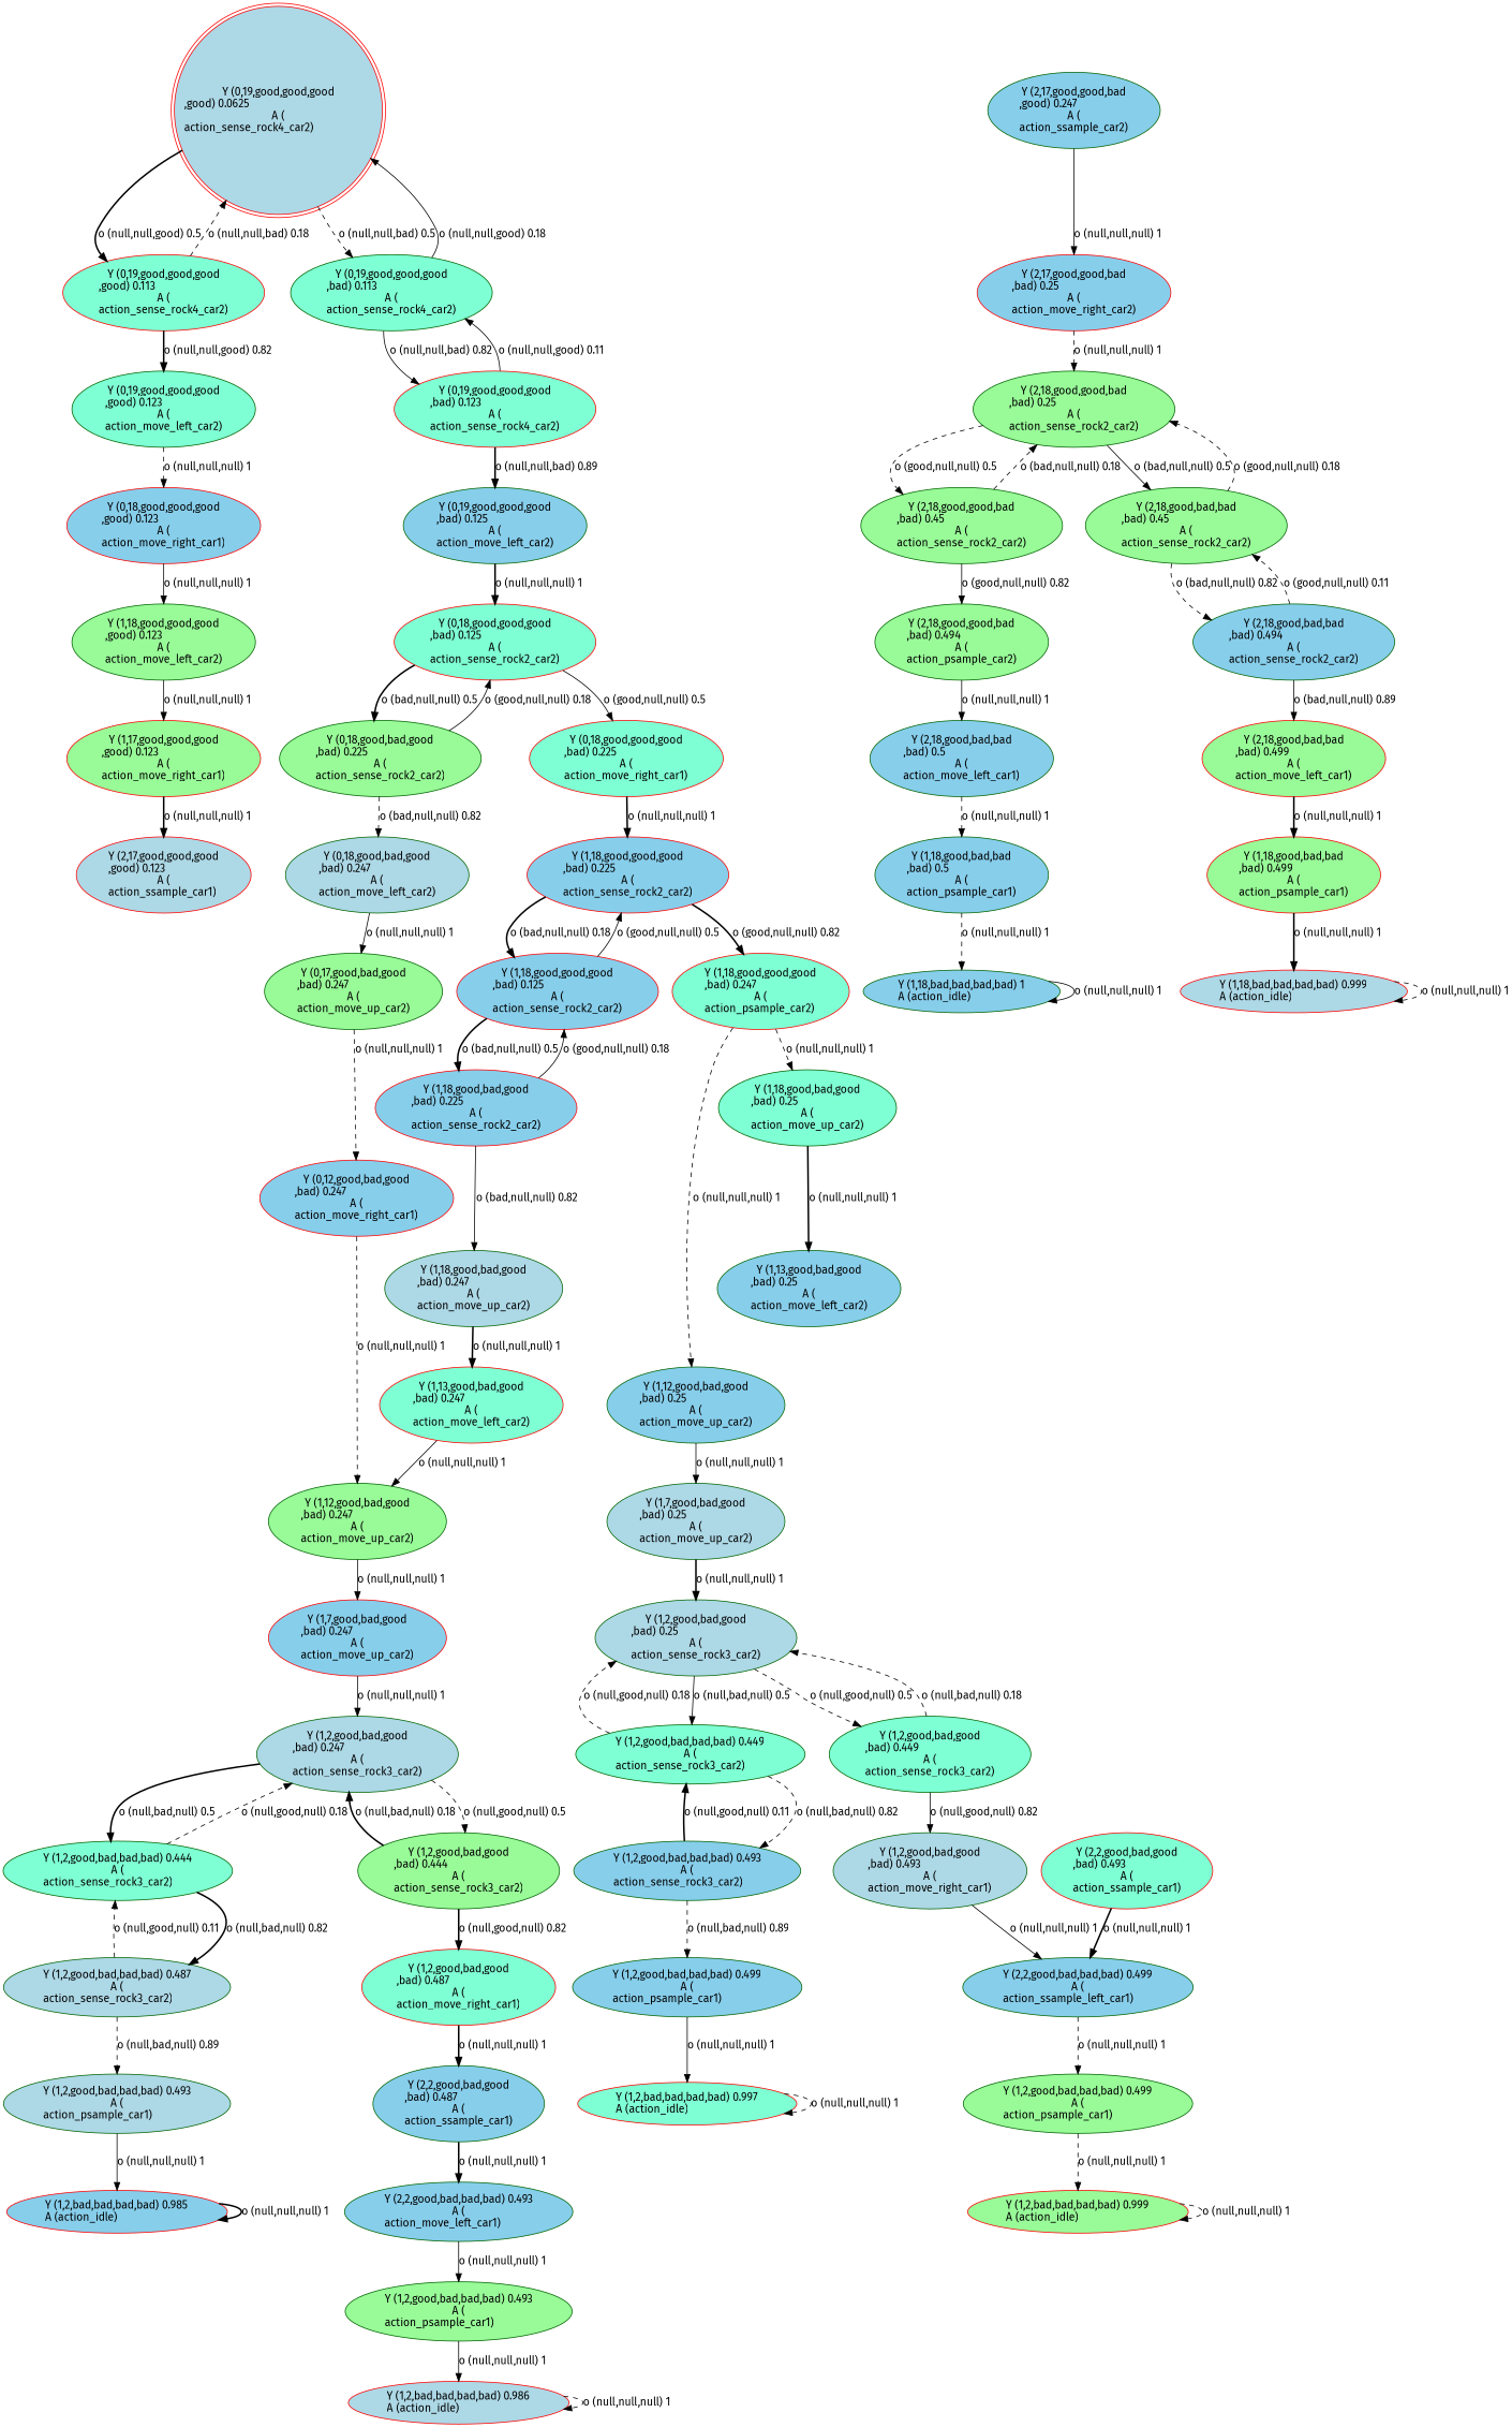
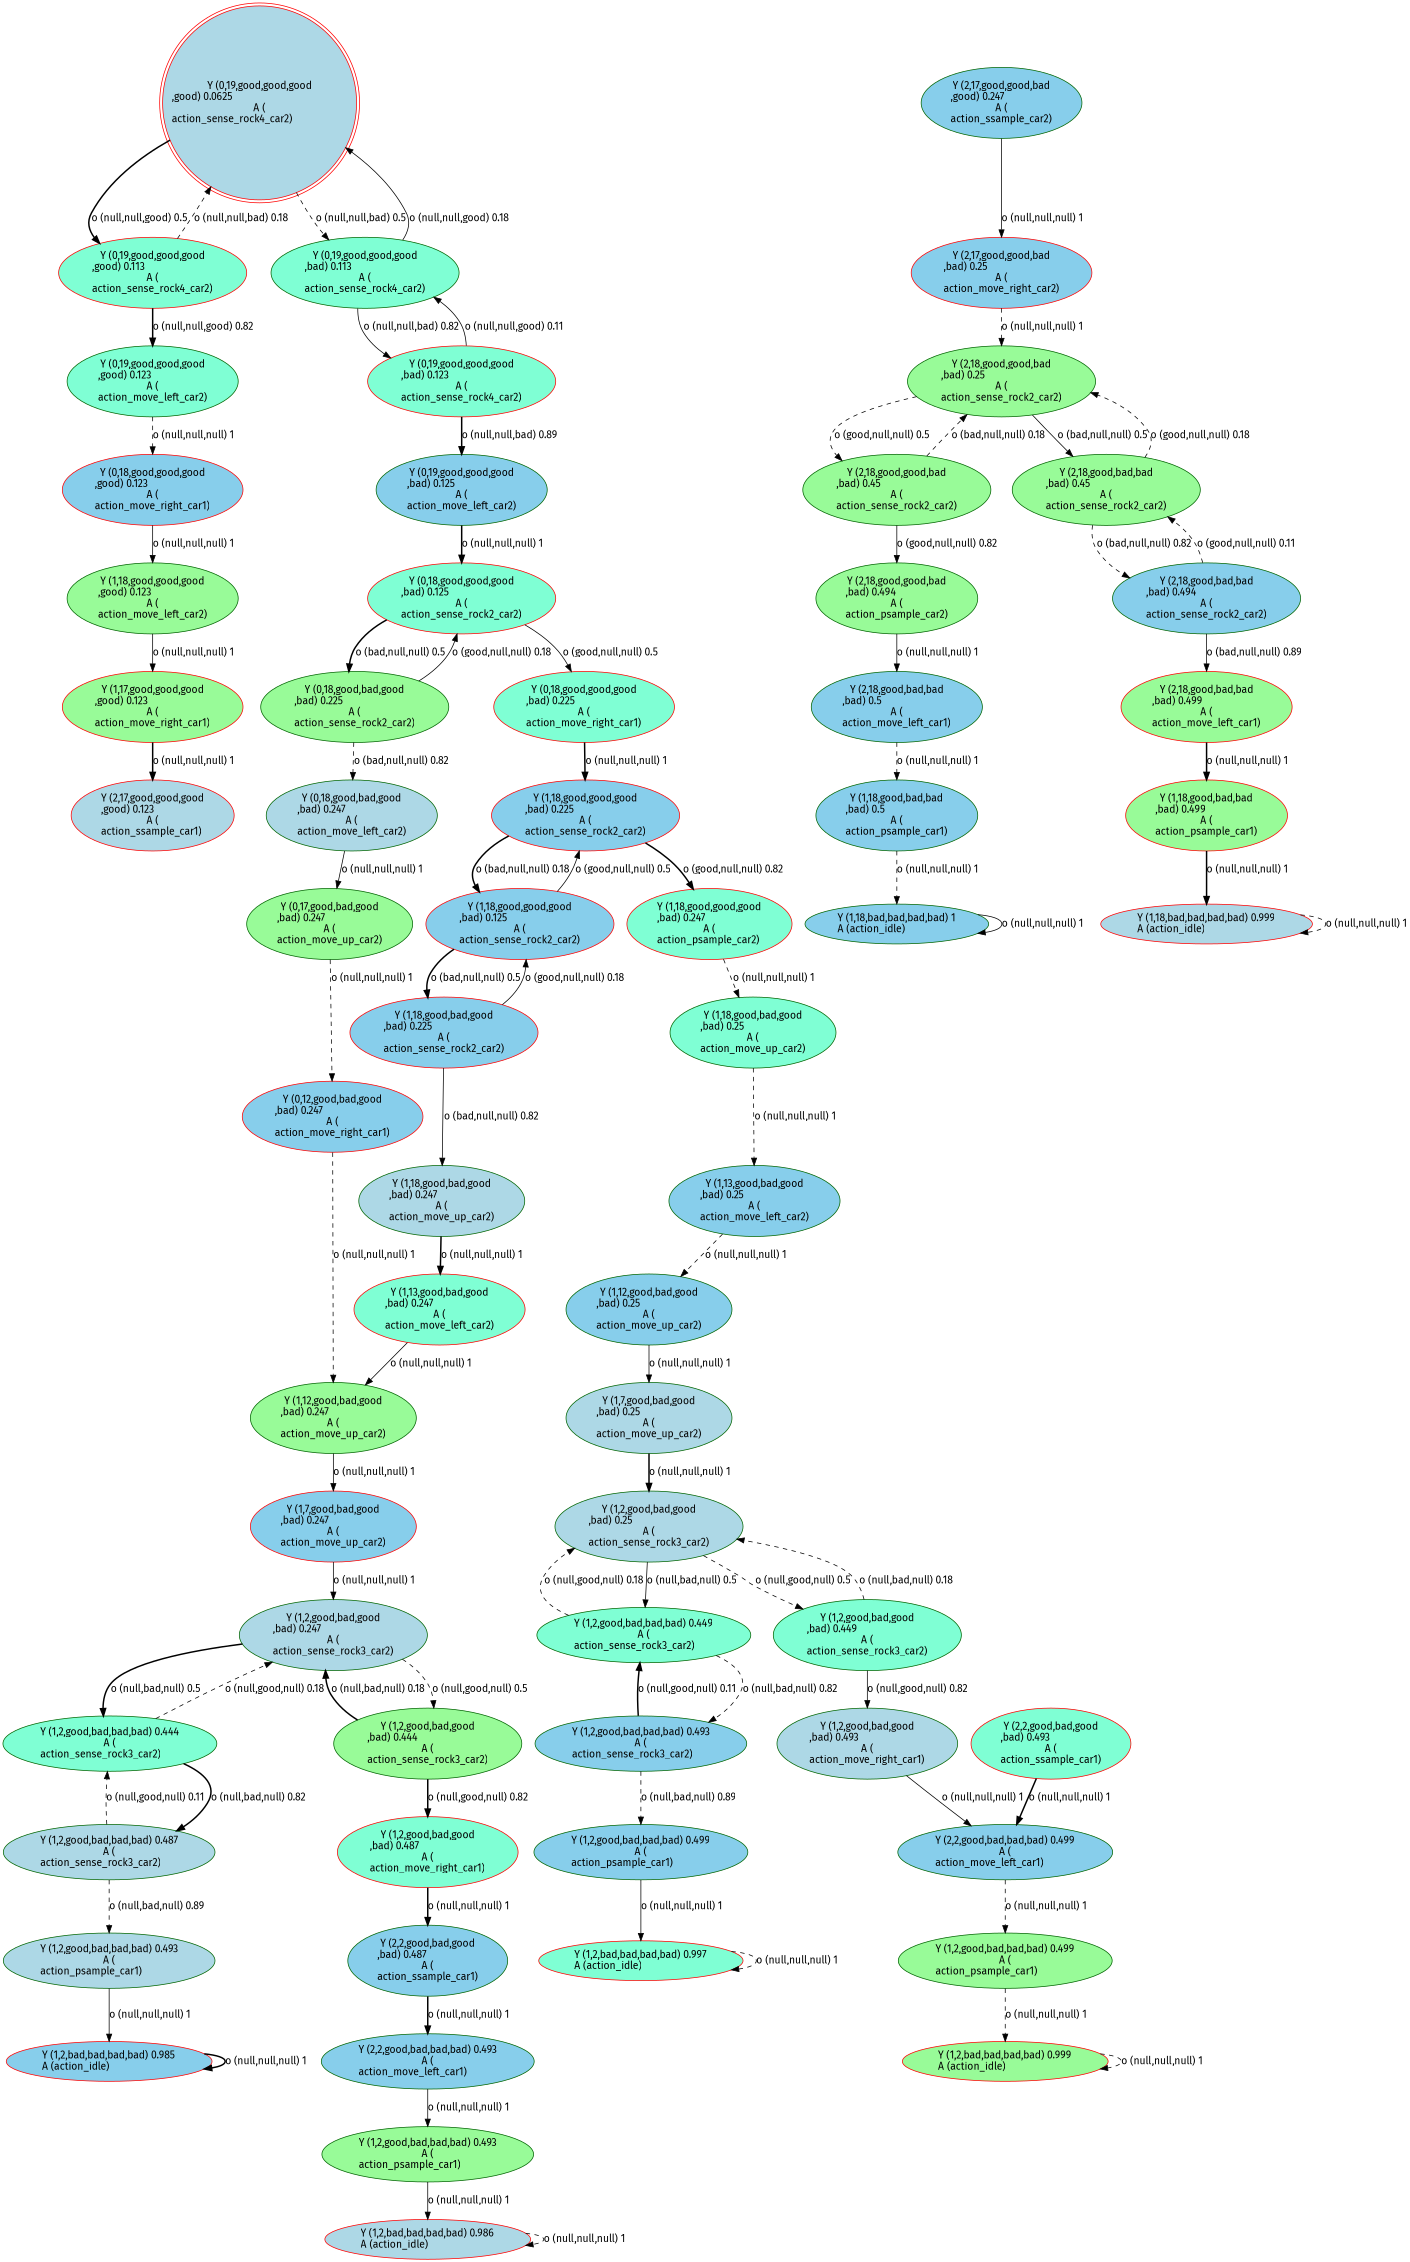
  digraph {
    fontname="Fira Sans"
    node [color=darkgreen fillcolor=skyblue fontname="Fira Sans" style=filled]
    edge [fontname="Fira Sans" style=dashed]
    n1 [color=red fillcolor=lightblue label="Y (0,19,good,good,good\n,good) 0.0625\lA (\naction_sense_rock4_car2)\l" labeljust=l shape=doublecircle]
    n2 [color=red fillcolor=aquamarine label="Y (0,19,good,good,good\n,good) 0.113\lA (\naction_sense_rock4_car2)\l"]
    n3 [fillcolor=aquamarine label="Y (0,19,good,good,good\n,bad) 0.113\lA (\naction_sense_rock4_car2)\l"]
    n4 [fillcolor=aquamarine label="Y (0,19,good,good,good\n,good) 0.123\lA (\naction_move_left_car2)\l"]
    n5 [color=red fillcolor=aquamarine label="Y (0,19,good,good,good\n,bad) 0.123\lA (\naction_sense_rock4_car2)\l"]
    n6 [color=red label="Y (0,18,good,good,good\n,good) 0.123\lA (\naction_move_right_car1)\l"]
    n7 [label="Y (0,19,good,good,good\n,bad) 0.125\lA (\naction_move_left_car2)\l"]
    n8 [fillcolor=palegreen label="Y (1,18,good,good,good\n,good) 0.123\lA (\naction_move_left_car2)\l"]
    n9 [color=red fillcolor=palegreen label="Y (1,17,good,good,good\n,good) 0.123\lA (\naction_move_right_car1)\l"]
    n10 [color=red fillcolor=lightblue label="Y (2,17,good,good,good\n,good) 0.123\lA (\naction_ssample_car1)\l"]
    n11 [label="Y (2,17,good,good,bad\n,good) 0.247\lA (\naction_ssample_car2)\l"]
    n12 [color=red label="Y (2,17,good,good,bad\n,bad) 0.25\lA (\naction_move_right_car2)\l"]
    n13 [fillcolor=palegreen label="Y (2,18,good,good,bad\n,bad) 0.25\lA (\naction_sense_rock2_car2)\l"]
    n14 [fillcolor=palegreen label="Y (2,18,good,good,bad\n,bad) 0.45\lA (\naction_sense_rock2_car2)\l"]
    n15 [fillcolor=palegreen label="Y (2,18,good,bad,bad\n,bad) 0.45\lA (\naction_sense_rock2_car2)\l"]
    n16 [fillcolor=palegreen label="Y (2,18,good,good,bad\n,bad) 0.494\lA (\naction_psample_car2)\l"]
    n17 [label="Y (2,18,good,bad,bad\n,bad) 0.494\lA (\naction_sense_rock2_car2)\l"]
    n18 [label="Y (2,18,good,bad,bad\n,bad) 0.5\lA (\naction_move_left_car1)\l"]
    n19 [label="Y (1,18,good,bad,bad\n,bad) 0.5\lA (\naction_psample_car1)\l"]
    n20 [label="Y (1,18,bad,bad,bad,bad) 1\lA (action_idle)\l"]
    n21 [color=red fillcolor=palegreen label="Y (2,18,good,bad,bad\n,bad) 0.499\lA (\naction_move_left_car1)\l"]
    n22 [color=red fillcolor=palegreen label="Y (1,18,good,bad,bad\n,bad) 0.499\lA (\naction_psample_car1)\l"]
    n23 [color=red fillcolor=lightblue label="Y (1,18,bad,bad,bad,bad) 0.999\lA (action_idle)\l"]
    n24 [color=red fillcolor=aquamarine label="Y (0,18,good,good,good\n,bad) 0.125\lA (\naction_sense_rock2_car2)\l"]
    n25 [color=red fillcolor=aquamarine label="Y (0,18,good,good,good\n,bad) 0.225\lA (\naction_move_right_car1)\l"]
    n26 [fillcolor=palegreen label="Y (0,18,good,bad,good\n,bad) 0.225\lA (\naction_sense_rock2_car2)\l"]
    n27 [color=red label="Y (1,18,good,good,good\n,bad) 0.225\lA (\naction_sense_rock2_car2)\l"]
    n28 [fillcolor=lightblue label="Y (0,18,good,bad,good\n,bad) 0.247\lA (\naction_move_left_car2)\l"]
    n29 [color=red label="Y (1,18,good,good,good\n,bad) 0.125\lA (\naction_sense_rock2_car2)\l"]
    n30 [color=red label="Y (1,18,good,bad,good\n,bad) 0.225\lA (\naction_sense_rock2_car2)\l"]
    n31 [color=red fillcolor=aquamarine label="Y (1,18,good,good,good\n,bad) 0.247\lA (\naction_psample_car2)\l"]
    n32 [fillcolor=lightblue label="Y (1,18,good,bad,good\n,bad) 0.247\lA (\naction_move_up_car2)\l"]
    n33 [fillcolor=palegreen label="Y (0,17,good,bad,good\n,bad) 0.247\lA (\naction_move_up_car2)\l"]
    n34 [fillcolor=aquamarine label="Y (1,18,good,bad,good\n,bad) 0.25\lA (\naction_move_up_car2)\l"]
    n35 [label="Y (1,13,good,bad,good\n,bad) 0.25\lA (\naction_move_left_car2)\l"]
    n36 [label="Y (1,12,good,bad,good\n,bad) 0.25\lA (\naction_move_up_car2)\l"]
    n37 [fillcolor=lightblue label="Y (1,7,good,bad,good\n,bad) 0.25\lA (\naction_move_up_car2)\l"]
    n38 [fillcolor=lightblue label="Y (1,2,good,bad,good\n,bad) 0.25\lA (\naction_sense_rock3_car2)\l"]
    n39 [fillcolor=aquamarine label="Y (1,2,good,bad,good\n,bad) 0.449\lA (\naction_sense_rock3_car2)\l"]
    n40 [fillcolor=aquamarine label="Y (1,2,good,bad,bad,bad) 0.449\lA (\naction_sense_rock3_car2)\l"]
    n41 [fillcolor=lightblue label="Y (1,2,good,bad,bad,bad) 0.493\lA (\naction_psample_car1)\l"]
    n42 [color=red label="Y (1,2,bad,bad,bad,bad) 0.985\lA (action_idle)\l"]
    n43 [fillcolor=lightblue label="Y (1,2,good,bad,good\n,bad) 0.493\lA (\naction_move_right_car1)\l"]
    n44 [label="Y (1,2,good,bad,bad,bad) 0.493\lA (\naction_sense_rock3_car2)\l"]
    n45 [fillcolor=palegreen label="Y (1,2,good,bad,bad,bad) 0.499\lA (\naction_psample_car1)\l"]
    n46 [color=red fillcolor=palegreen label="Y (1,2,bad,bad,bad,bad) 0.999\lA (action_idle)\l"]
-   n47 [label="Y (2,2,good,bad,bad,bad) 0.499\lA (\naction_ssample_left_car1)\l"]
+   n47 [label="Y (2,2,good,bad,bad,bad) 0.499\lA (\naction_move_left_car1)\l"]
    n48 [label="Y (1,2,good,bad,bad,bad) 0.499\lA (\naction_psample_car1)\l"]
    n49 [color=red fillcolor=aquamarine label="Y (2,2,good,bad,good\n,bad) 0.493\lA (\naction_ssample_car1)\l"]
    n50 [color=red fillcolor=aquamarine label="Y (1,2,bad,bad,bad,bad) 0.997\lA (action_idle)\l"]
    n51 [color=red fillcolor=aquamarine label="Y (1,13,good,bad,good\n,bad) 0.247\lA (\naction_move_left_car2)\l"]
    n52 [fillcolor=palegreen label="Y (1,12,good,bad,good\n,bad) 0.247\lA (\naction_move_up_car2)\l"]
    n53 [color=red label="Y (0,12,good,bad,good\n,bad) 0.247\lA (\naction_move_right_car1)\l"]
    n54 [color=red label="Y (1,7,good,bad,good\n,bad) 0.247\lA (\naction_move_up_car2)\l"]
    n55 [fillcolor=lightblue label="Y (1,2,good,bad,good\n,bad) 0.247\lA (\naction_sense_rock3_car2)\l"]
    n56 [fillcolor=palegreen label="Y (1,2,good,bad,good\n,bad) 0.444\lA (\naction_sense_rock3_car2)\l"]
    n57 [fillcolor=aquamarine label="Y (1,2,good,bad,bad,bad) 0.444\lA (\naction_sense_rock3_car2)\l"]
    n58 [color=red fillcolor=aquamarine label="Y (1,2,good,bad,good\n,bad) 0.487\lA (\naction_move_right_car1)\l"]
    n59 [fillcolor=lightblue label="Y (1,2,good,bad,bad,bad) 0.487\lA (\naction_sense_rock3_car2)\l"]
    n60 [fillcolor=palegreen label="Y (1,2,good,bad,bad,bad) 0.493\lA (\naction_psample_car1)\l"]
    n61 [color=red fillcolor=lightblue label="Y (1,2,bad,bad,bad,bad) 0.986\lA (action_idle)\l"]
    n62 [label="Y (2,2,good,bad,good\n,bad) 0.487\lA (\naction_ssample_car1)\l"]
    n63 [label="Y (2,2,good,bad,bad,bad) 0.493\lA (\naction_move_left_car1)\l"]
    n1 -> n2 [label="o (null,null,good) 0.5\l" style=bold]
    n1 -> n3 [label="o (null,null,bad) 0.5\l"]
    n2 -> n1 [label="o (null,null,bad) 0.18\l"]
    n2 -> n4 [label="o (null,null,good) 0.82\l" style=bold]
    n3 -> n1 [label="o (null,null,good) 0.18\l" style=solid]
    n3 -> n5 [label="o (null,null,bad) 0.82\l" style=solid]
    n4 -> n6 [label="o (null,null,null) 1\l"]
    n5 -> n3 [label="o (null,null,good) 0.11\l" style=solid]
    n5 -> n7 [label="o (null,null,bad) 0.89\l" style=bold]
    n6 -> n8 [label="o (null,null,null) 1\l" style=solid]
    n7 -> n24 [label="o (null,null,null) 1\l" style=bold]
    n8 -> n9 [label="o (null,null,null) 1\l" style=solid]
    n9 -> n10 [label="o (null,null,null) 1\l" style=bold]
    n11 -> n12 [label="o (null,null,null) 1\l" style=solid]
    n12 -> n13 [label="o (null,null,null) 1\l"]
    n13 -> n14 [label="o (good,null,null) 0.5\l"]
    n13 -> n15 [label="o (bad,null,null) 0.5\l" style=solid]
    n14 -> n13 [label="o (bad,null,null) 0.18\l"]
    n14 -> n16 [label="o (good,null,null) 0.82\l" style=solid]
    n15 -> n13 [label="o (good,null,null) 0.18\l"]
    n15 -> n17 [label="o (bad,null,null) 0.82\l"]
    n16 -> n18 [label="o (null,null,null) 1\l" style=solid]
    n17 -> n15 [label="o (good,null,null) 0.11\l"]
    n17 -> n21 [label="o (bad,null,null) 0.89\l" style=solid]
    n18 -> n19 [label="o (null,null,null) 1\l"]
    n19 -> n20 [label="o (null,null,null) 1\l"]
    n20 -> n20 [label="o (null,null,null) 1\l" style=solid]
    n21 -> n22 [label="o (null,null,null) 1\l" style=bold]
    n22 -> n23 [label="o (null,null,null) 1\l" style=bold]
    n23 -> n23 [label="o (null,null,null) 1\l"]
    n24 -> n25 [label="o (good,null,null) 0.5\l" style=solid]
    n24 -> n26 [label="o (bad,null,null) 0.5\l" style=bold]
    n25 -> n27 [label="o (null,null,null) 1\l" style=bold]
    n26 -> n24 [label="o (good,null,null) 0.18\l" style=solid]
    n26 -> n28 [label="o (bad,null,null) 0.82\l"]
    n27 -> n29 [label="o (bad,null,null) 0.18\l" style=bold]
    n27 -> n31 [label="o (good,null,null) 0.82\l" style=bold]
    n28 -> n33 [label="o (null,null,null) 1\l" style=solid]
    n29 -> n27 [label="o (good,null,null) 0.5\l" style=solid]
    n29 -> n30 [label="o (bad,null,null) 0.5\l" style=bold]
    n30 -> n29 [label="o (good,null,null) 0.18\l" style=solid]
    n30 -> n32 [label="o (bad,null,null) 0.82\l" style=solid]
    n31 -> n34 [label="o (null,null,null) 1\l"]
    n32 -> n51 [label="o (null,null,null) 1\l" style=bold]
    n33 -> n53 [label="o (null,null,null) 1\l"]
-   n34 -> n35 [label="o (null,null,null) 1\l" style=bold]
-   n31 -> n36 [label="o (null,null,null) 1\l"]
+   n34 -> n35 [label="o (null,null,null) 1\l"]
+   n35 -> n36 [label="o (null,null,null) 1\l"]
    n36 -> n37 [label="o (null,null,null) 1\l" style=solid]
    n37 -> n38 [label="o (null,null,null) 1\l" style=bold]
    n38 -> n39 [label="o (null,good,null) 0.5\l"]
    n38 -> n40 [label="o (null,bad,null) 0.5\l" style=solid]
    n39 -> n38 [label="o (null,bad,null) 0.18\l"]
    n39 -> n43 [label="o (null,good,null) 0.82\l" style=solid]
    n40 -> n38 [label="o (null,good,null) 0.18\l"]
    n40 -> n44 [label="o (null,bad,null) 0.82\l"]
    n41 -> n42 [label="o (null,null,null) 1\l" style=solid]
    n42 -> n42 [label="o (null,null,null) 1\l" style=bold]
    n43 -> n47 [label="o (null,null,null) 1\l" style=solid]
    n44 -> n40 [label="o (null,good,null) 0.11\l" style=bold]
    n44 -> n48 [label="o (null,bad,null) 0.89\l"]
    n45 -> n46 [label="o (null,null,null) 1\l"]
    n46 -> n46 [label="o (null,null,null) 1\l"]
    n47 -> n45 [label="o (null,null,null) 1\l"]
    n48 -> n50 [label="o (null,null,null) 1\l" style=solid]
    n49 -> n47 [label="o (null,null,null) 1\l" style=bold]
    n50 -> n50 [label="o (null,null,null) 1\l"]
    n51 -> n52 [label="o (null,null,null) 1\l" style=solid]
    n52 -> n54 [label="o (null,null,null) 1\l" style=solid]
    n53 -> n52 [label="o (null,null,null) 1\l"]
    n54 -> n55 [label="o (null,null,null) 1\l" style=solid]
    n55 -> n56 [label="o (null,good,null) 0.5\l"]
    n55 -> n57 [label="o (null,bad,null) 0.5\l" style=bold]
    n56 -> n55 [label="o (null,bad,null) 0.18\l" style=bold]
    n56 -> n58 [label="o (null,good,null) 0.82\l" style=bold]
    n57 -> n55 [label="o (null,good,null) 0.18\l"]
    n57 -> n59 [label="o (null,bad,null) 0.82\l" style=bold]
    n58 -> n62 [label="o (null,null,null) 1\l" style=bold]
    n59 -> n41 [label="o (null,bad,null) 0.89\l"]
    n59 -> n57 [label="o (null,good,null) 0.11\l"]
    n60 -> n61 [label="o (null,null,null) 1\l" style=solid]
    n61 -> n61 [label="o (null,null,null) 1\l"]
    n62 -> n63 [label="o (null,null,null) 1\l" style=bold]
    n63 -> n60 [label="o (null,null,null) 1\l" style=solid]
  }
